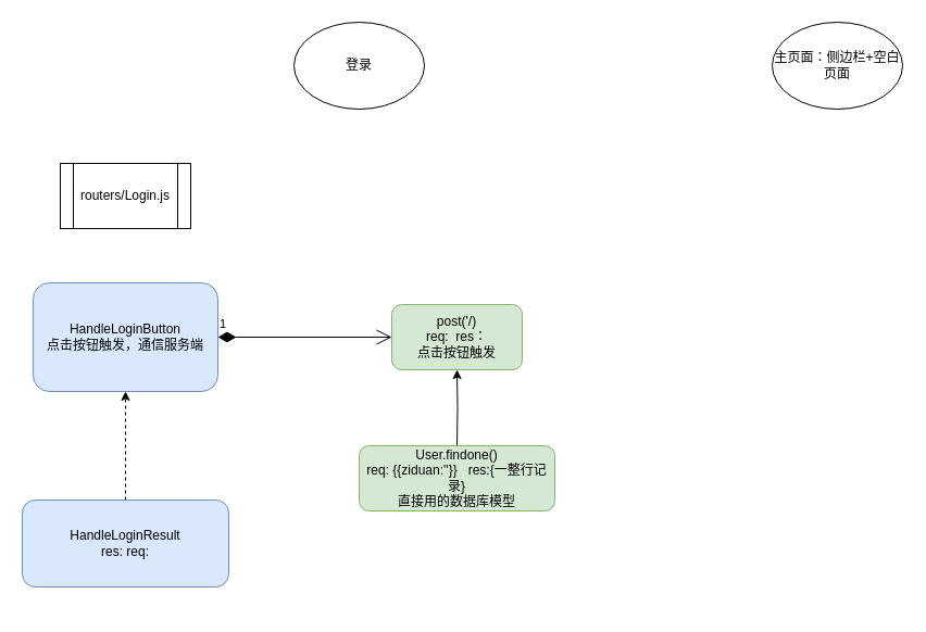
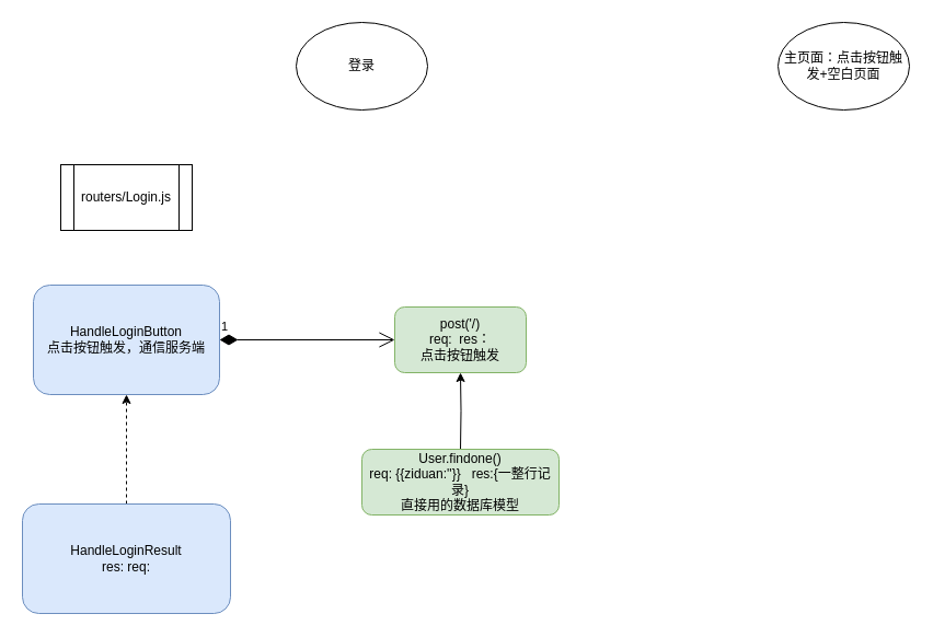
  <mxCell id="0" />
  <mxCell id="1" parent="0" />
  <mxCell id="2" value="登录" style="ellipse;whiteSpace=wrap;html=1;" parent="1" vertex="1"><mxGeometry x="270" y="20" width="120" height="80" as="geometry" /></mxCell>
  <mxCell id="3" value="post('/)&lt;br&gt;req:&amp;nbsp; res：&lt;br&gt;点击按钮触发" style="rounded=1;whiteSpace=wrap;html=1;fillColor=#d5e8d4;strokeColor=#82b366;" parent="1" vertex="1"><mxGeometry x="360" y="280" width="120" height="60" as="geometry" /></mxCell>
  <mxCell id="4" value="routers/Login.js" style="shape=process;whiteSpace=wrap;html=1;backgroundOutline=1;" parent="1" vertex="1"><mxGeometry x="55" y="150" width="120" height="60" as="geometry" /></mxCell>
  <mxCell id="5" value="HandleLoginButton&lt;br&gt;点击按钮触发，通信服务端" style="rounded=1;whiteSpace=wrap;html=1;fillColor=#dae8fc;strokeColor=#6c8ebf;" parent="1" vertex="1"><mxGeometry x="30" y="260" width="170" height="100" as="geometry" /></mxCell>
  <mxCell id="6" style="edgeStyle=orthogonalEdgeStyle;rounded=0;orthogonalLoop=1;jettySize=auto;html=1;entryX=0.5;entryY=1;entryDx=0;entryDy=0;dashed=1;" parent="1" source="7" target="5" edge="1"><mxGeometry relative="1" as="geometry" /></mxCell>
- <mxCell id="7" value="HandleLoginResult&lt;br&gt;res: req:&lt;br&gt;" style="rounded=1;whiteSpace=wrap;html=1;fillColor=#dae8fc;strokeColor=#6c8ebf;" parent="1" vertex="1"><mxGeometry x="20" y="460" width="190" height="80" as="geometry" /></mxCell>
+ <mxCell id="7" value="HandleLoginResult&lt;br&gt;res: req:&lt;br&gt;" style="rounded=1;whiteSpace=wrap;html=1;fillColor=#dae8fc;strokeColor=#6c8ebf;" parent="1" vertex="1"><mxGeometry x="20" y="460" width="190" height="100" as="geometry" /></mxCell>
  <mxCell id="8" value="1" style="endArrow=open;html=1;endSize=12;startArrow=diamondThin;startSize=14;startFill=1;edgeStyle=orthogonalEdgeStyle;align=left;verticalAlign=bottom;rounded=0;" edge="1" parent="1"><mxGeometry x="-1" y="3" relative="1" as="geometry"><mxPoint y="310" as="sourcePoint" x="200" /><mxPoint x="360" y="310" as="targetPoint" /></mxGeometry></mxCell>
  <mxCell id="9" style="edgeStyle=orthogonalEdgeStyle;rounded=0;orthogonalLoop=1;jettySize=auto;html=1;entryX=0.5;entryY=1;entryDx=0;entryDy=0;" edge="1" parent="1" target="3"><mxGeometry relative="1" as="geometry"><mxPoint x="420" y="410" as="sourcePoint" /></mxGeometry></mxCell>
  <mxCell id="10" value="User.findone()&lt;br&gt;req: {{ziduan:''}}&amp;nbsp; &amp;nbsp;res:{一整行记录}&lt;br&gt;直接用的数据库模型" style="rounded=1;whiteSpace=wrap;html=1;fillColor=#d5e8d4;strokeColor=#82b366;" vertex="1" parent="1"><mxGeometry x="330" y="410" width="180" height="60" as="geometry" /></mxCell>
- <mxCell id="11" value="主页面：侧边栏+空白页面" style="ellipse;whiteSpace=wrap;html=1;rounded=1;strokeColor=default;align=center;verticalAlign=middle;fontFamily=Helvetica;fontSize=12;fontColor=default;fillColor=default;" vertex="1" parent="1"><mxGeometry x="710" y="20" width="120" height="80" as="geometry" /></mxCell>
+ <mxCell id="11" value="主页面：点击按钮触发+空白页面" style="ellipse;whiteSpace=wrap;html=1;rounded=1;strokeColor=default;align=center;verticalAlign=middle;fontFamily=Helvetica;fontSize=12;fontColor=default;fillColor=default;" vertex="1" parent="1"><mxGeometry x="710" y="20" width="120" height="80" as="geometry" /></mxCell>
